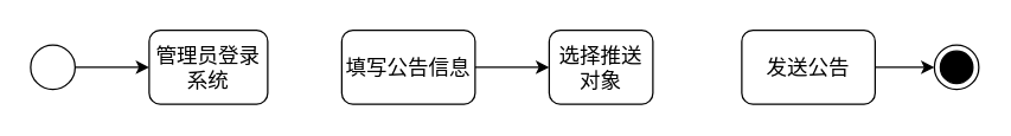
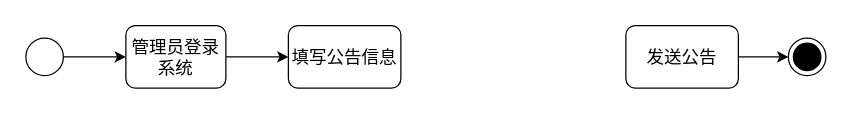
  <mxCell id="0" />
  <mxCell id="1" parent="0" />
  <mxCell id="2" style="edgeStyle=orthogonalEdgeStyle;rounded=0;orthogonalLoop=1;jettySize=auto;html=1;exitX=1;exitY=0.5;exitDx=0;exitDy=0;entryX=0;entryY=0.5;entryDx=0;entryDy=0;" edge="1" parent="1" source="3" target="5"><mxGeometry relative="1" as="geometry" /></mxCell>
  <mxCell id="3" value="" style="ellipse;whiteSpace=wrap;html=1;aspect=fixed;" vertex="1" parent="1"><mxGeometry x="20" y="30" width="30" height="30" as="geometry" /></mxCell>
+ <mxCell id="4" style="edgeStyle=orthogonalEdgeStyle;rounded=0;orthogonalLoop=1;jettySize=auto;html=1;exitX=1;exitY=0.5;exitDx=0;exitDy=0;" edge="1" parent="1" source="5" target="7"><mxGeometry relative="1" as="geometry" /></mxCell>
  <mxCell id="5" value="&lt;font style=&quot;font-size: 14px;&quot;&gt;管理员登录系统&lt;/font&gt;" style="rounded=1;whiteSpace=wrap;html=1;" vertex="1" parent="1"><mxGeometry x="100" y="20" width="80" height="50" as="geometry" /></mxCell>
- <mxCell id="6" style="edgeStyle=orthogonalEdgeStyle;rounded=0;orthogonalLoop=1;jettySize=auto;html=1;exitX=1;exitY=0.5;exitDx=0;exitDy=0;entryX=0;entryY=0.5;entryDx=0;entryDy=0;" edge="1" parent="1" source="7" target="8"><mxGeometry relative="1" as="geometry" /></mxCell>
  <mxCell id="7" value="&lt;font style=&quot;font-size: 14px;&quot;&gt;填写公告信息&lt;/font&gt;" style="rounded=1;whiteSpace=wrap;html=1;" vertex="1" parent="1"><mxGeometry x="230" y="20" width="90" height="50" as="geometry" /></mxCell>
- <mxCell id="8" value="&lt;font style=&quot;font-size: 14px;&quot;&gt;选择推送对象&lt;/font&gt;" style="rounded=1;whiteSpace=wrap;html=1;" vertex="1" parent="1"><mxGeometry x="370" y="20" width="70" height="50" as="geometry" /></mxCell>
  <mxCell id="9" style="edgeStyle=orthogonalEdgeStyle;rounded=0;orthogonalLoop=1;jettySize=auto;html=1;exitX=1;exitY=0.5;exitDx=0;exitDy=0;entryX=0;entryY=0.5;entryDx=0;entryDy=0;" edge="1" parent="1" source="10" target="11"><mxGeometry relative="1" as="geometry" /></mxCell>
  <mxCell id="10" value="&lt;font style=&quot;font-size: 14px;&quot;&gt;发送公告&lt;/font&gt;" style="rounded=1;whiteSpace=wrap;html=1;" vertex="1" parent="1"><mxGeometry x="500" y="20" width="90" height="50" as="geometry" /></mxCell>
  <mxCell id="11" value="" style="ellipse;html=1;shape=endState;fillColor=strokeColor;" vertex="1" parent="1"><mxGeometry x="630" y="30" width="30" height="30" as="geometry" /></mxCell>
